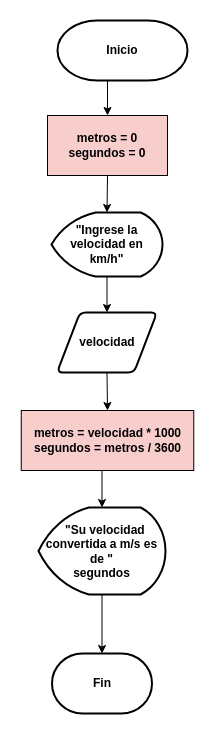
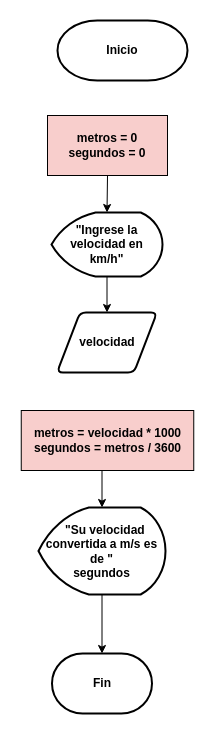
  <mxCell id="0" />
  <mxCell id="1" parent="0" />
  <mxCell id="2" value="&lt;b&gt;metros = velocidad * 1000&lt;/b&gt;&lt;div&gt;&lt;b&gt;segundos = metros / 3600&lt;/b&gt;&lt;/div&gt;" style="rounded=0;whiteSpace=wrap;html=1;fillColor=#f8cecc;" vertex="1" parent="1"><mxGeometry x="20.75" y="410" width="172.5" height="60" as="geometry" /></mxCell>
  <mxCell id="3" value="&lt;b&gt;metros = 0&lt;/b&gt;&lt;div&gt;&lt;b&gt;segundos = 0&lt;/b&gt;&lt;/div&gt;" style="rounded=0;whiteSpace=wrap;html=1;fillColor=#f8cecc;" vertex="1" parent="1"><mxGeometry x="47" y="115" width="120" height="60" as="geometry" /></mxCell>
  <mxCell id="4" value="&lt;b&gt;Fin&lt;/b&gt;" style="strokeWidth=2;html=1;shape=mxgraph.flowchart.terminator;whiteSpace=wrap;" vertex="1" parent="1"><mxGeometry x="51.5" y="653" width="100" height="60" as="geometry" /></mxCell>
- <mxCell id="5" style="edgeStyle=orthogonalEdgeStyle;rounded=0;orthogonalLoop=1;jettySize=auto;html=1;exitX=0.5;exitY=1;exitDx=0;exitDy=0;exitPerimeter=0;entryX=0.5;entryY=0;entryDx=0;entryDy=0;" edge="1" parent="1" source="6" target="3"><mxGeometry relative="1" as="geometry" /></mxCell>
  <mxCell id="6" value="&lt;b&gt;Inicio&lt;/b&gt;" style="strokeWidth=2;html=1;shape=mxgraph.flowchart.terminator;whiteSpace=wrap;" vertex="1" parent="1"><mxGeometry x="57" y="20" width="130" height="60" as="geometry" /></mxCell>
  <mxCell id="7" value="&lt;b&gt;&amp;nbsp; &quot;Su velocidad convertida a m/s es de &quot;&lt;/b&gt;&lt;div&gt;&lt;b&gt;segundos&lt;/b&gt;&lt;/div&gt;" style="strokeWidth=2;html=1;shape=mxgraph.flowchart.display;whiteSpace=wrap;" vertex="1" parent="1"><mxGeometry x="38" y="507" width="127" height="87" as="geometry" /></mxCell>
  <mxCell id="8" style="edgeStyle=orthogonalEdgeStyle;rounded=0;orthogonalLoop=1;jettySize=auto;html=1;exitX=0.5;exitY=1;exitDx=0;exitDy=0;exitPerimeter=0;entryX=0.5;entryY=0;entryDx=0;entryDy=0;" edge="1" parent="1" source="9" target="11"><mxGeometry relative="1" as="geometry" /></mxCell>
  <mxCell id="9" value="&lt;b&gt;&quot;Ingrese la velocidad en km/h&quot;&lt;/b&gt;" style="strokeWidth=2;html=1;shape=mxgraph.flowchart.display;whiteSpace=wrap;" vertex="1" parent="1"><mxGeometry x="51" y="212" width="111" height="64" as="geometry" /></mxCell>
- <mxCell id="10" style="edgeStyle=orthogonalEdgeStyle;rounded=0;orthogonalLoop=1;jettySize=auto;html=1;exitX=0.5;exitY=1;exitDx=0;exitDy=0;entryX=0.5;entryY=0;entryDx=0;entryDy=0;" edge="1" parent="1" source="11" target="2"><mxGeometry relative="1" as="geometry" /></mxCell>
  <mxCell id="11" value="&lt;b&gt;velocidad&lt;/b&gt;" style="shape=parallelogram;html=1;strokeWidth=2;perimeter=parallelogramPerimeter;whiteSpace=wrap;rounded=1;arcSize=12;size=0.23;" vertex="1" parent="1"><mxGeometry x="56.5" y="312" width="100" height="60" as="geometry" /></mxCell>
  <mxCell id="12" style="edgeStyle=orthogonalEdgeStyle;rounded=0;orthogonalLoop=1;jettySize=auto;html=1;exitX=0.5;exitY=1;exitDx=0;exitDy=0;entryX=0.5;entryY=0;entryDx=0;entryDy=0;entryPerimeter=0;" edge="1" parent="1" source="3" target="9"><mxGeometry relative="1" as="geometry" /></mxCell>
  <mxCell id="13" style="edgeStyle=orthogonalEdgeStyle;rounded=0;orthogonalLoop=1;jettySize=auto;html=1;exitX=0.5;exitY=1;exitDx=0;exitDy=0;entryX=0.5;entryY=0;entryDx=0;entryDy=0;entryPerimeter=0;" edge="1" parent="1" source="2" target="7"><mxGeometry relative="1" as="geometry" /></mxCell>
  <mxCell id="14" style="edgeStyle=orthogonalEdgeStyle;rounded=0;orthogonalLoop=1;jettySize=auto;html=1;exitX=0.5;exitY=1;exitDx=0;exitDy=0;exitPerimeter=0;entryX=0.5;entryY=0;entryDx=0;entryDy=0;entryPerimeter=0;" edge="1" parent="1" source="7" target="4"><mxGeometry relative="1" as="geometry" /></mxCell>
